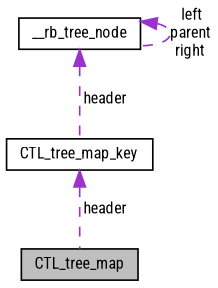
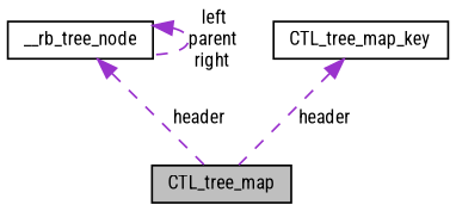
  digraph {
    fontname="Roboto Condensed"
    node [color=black fillcolor=white fontname="Roboto Condensed" fontsize=10 shape=record style=filled]
    edge [color=darkorchid3 dir=back fontname="Roboto Condensed" fontsize=10 labelfontname=Helvetica labelfontsize=10 style=dashed]
    n1 [fillcolor=grey75 fontcolor=black height=0.2 label=CTL_tree_map width=0.4]
    n2 [height=0.2 label=__rb_tree_node width=0.4]
    n3 [height=0.2 label=CTL_tree_map_key width=0.4]
-   n2 -> n3 [label=" header"]
+   n2 -> n1 [label=" header"]
    n2 -> n2 [label=" left\nparent\nright"]
    n3 -> n1 [label=" header"]
  }
